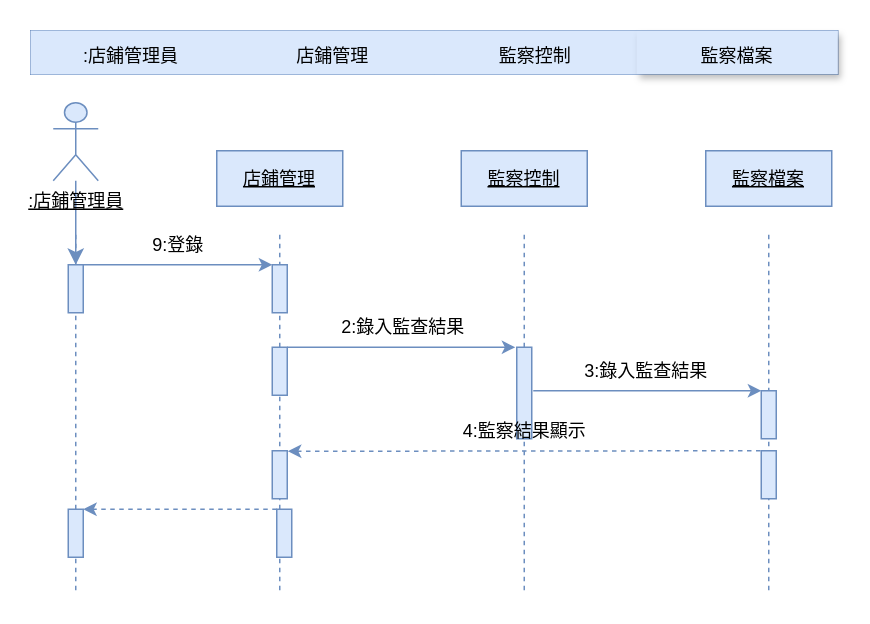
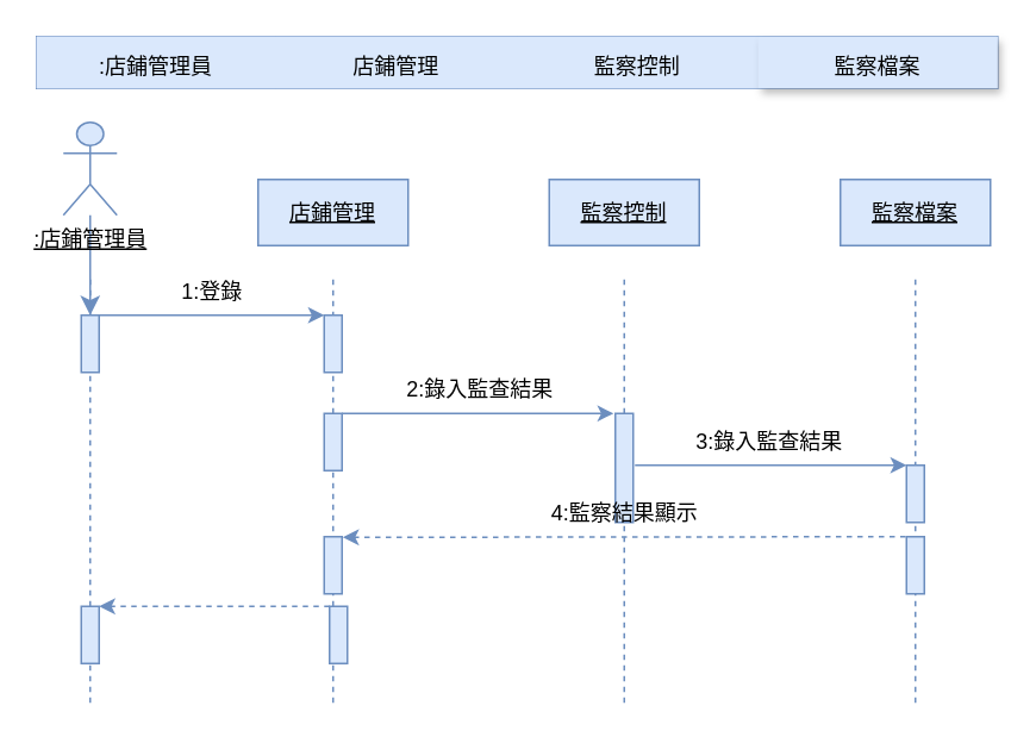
  <mxCell id="0" />
  <mxCell id="1" parent="0" />
  <mxCell id="2" value="" style="edgeStyle=none;curved=1;rounded=0;orthogonalLoop=1;jettySize=auto;html=1;fontSize=12;startSize=8;endSize=8;fillColor=#dae8fc;strokeColor=#6c8ebf;" parent="1" source="3" target="12" edge="1"><mxGeometry relative="1" as="geometry" /></mxCell>
  <mxCell id="3" value="&lt;u&gt;:店鋪管理員&lt;/u&gt;" style="shape=umlActor;verticalLabelPosition=bottom;verticalAlign=top;html=1;strokeColor=#6c8ebf;fillColor=#dae8fc;labelBackgroundColor=none;" parent="1" vertex="1"><mxGeometry x="35" y="68" width="30" height="52" as="geometry" /></mxCell>
  <mxCell id="4" value="&lt;u&gt;店鋪管理&lt;/u&gt;" style="rounded=0;whiteSpace=wrap;html=1;strokeColor=#6c8ebf;fillColor=#dae8fc;labelBackgroundColor=none;" parent="1" vertex="1"><mxGeometry x="144" y="100" width="84" height="37" as="geometry" /></mxCell>
  <mxCell id="5" value="&lt;u&gt;監察檔案&lt;/u&gt;" style="rounded=0;whiteSpace=wrap;html=1;strokeColor=#6c8ebf;fillColor=#dae8fc;labelBackgroundColor=none;" parent="1" vertex="1"><mxGeometry x="470" y="100" width="84" height="37" as="geometry" /></mxCell>
  <mxCell id="6" value="&lt;u&gt;監察控制&lt;/u&gt;" style="rounded=0;whiteSpace=wrap;html=1;strokeColor=#6c8ebf;fillColor=#dae8fc;labelBackgroundColor=none;" parent="1" vertex="1"><mxGeometry x="307" y="100" width="84" height="37" as="geometry" /></mxCell>
  <mxCell id="7" value="" style="line;strokeWidth=1;direction=south;html=1;strokeColor=#6c8ebf;fillColor=#dae8fc;dashed=1;labelBackgroundColor=none;" parent="1" vertex="1"><mxGeometry x="45" y="156" width="10" height="238" as="geometry" /></mxCell>
  <mxCell id="8" value="" style="line;strokeWidth=1;direction=south;html=1;strokeColor=#6c8ebf;fillColor=#dae8fc;dashed=1;labelBackgroundColor=none;" parent="1" vertex="1"><mxGeometry x="344" y="156" width="10" height="238" as="geometry" /></mxCell>
  <mxCell id="9" value="" style="line;strokeWidth=1;direction=south;html=1;strokeColor=#6c8ebf;fillColor=#dae8fc;dashed=1;labelBackgroundColor=none;" parent="1" vertex="1"><mxGeometry x="181" y="156" width="10" height="238" as="geometry" /></mxCell>
  <mxCell id="10" value="" style="line;strokeWidth=1;direction=south;html=1;strokeColor=#6c8ebf;fillColor=#dae8fc;dashed=1;labelBackgroundColor=none;" parent="1" vertex="1"><mxGeometry x="507" y="156" width="10" height="238" as="geometry" /></mxCell>
  <mxCell id="11" value="" style="edgeStyle=orthogonalEdgeStyle;rounded=0;orthogonalLoop=1;jettySize=auto;html=1;curved=0;strokeColor=#6c8ebf;labelBackgroundColor=none;fontColor=default;fillColor=#dae8fc;" parent="1" edge="1"><mxGeometry relative="1" as="geometry"><mxPoint x="55" y="176" as="sourcePoint" /><mxPoint x="181" y="176" as="targetPoint" /></mxGeometry></mxCell>
  <mxCell id="12" value="" style="html=1;points=[[0,0,0,0,5],[0,1,0,0,-5],[1,0,0,0,5],[1,1,0,0,-5]];perimeter=orthogonalPerimeter;outlineConnect=0;targetShapes=umlLifeline;portConstraint=eastwest;newEdgeStyle={&quot;curved&quot;:0,&quot;rounded&quot;:0};strokeColor=#6c8ebf;fillColor=#dae8fc;labelBackgroundColor=none;" parent="1" vertex="1"><mxGeometry x="45" y="176" width="10" height="32" as="geometry" /></mxCell>
  <mxCell id="13" value="" style="html=1;points=[[0,0,0,0,5],[0,1,0,0,-5],[1,0,0,0,5],[1,1,0,0,-5]];perimeter=orthogonalPerimeter;outlineConnect=0;targetShapes=umlLifeline;portConstraint=eastwest;newEdgeStyle={&quot;curved&quot;:0,&quot;rounded&quot;:0};strokeColor=#6c8ebf;fillColor=#dae8fc;labelBackgroundColor=none;" parent="1" vertex="1"><mxGeometry x="181" y="176" width="10" height="32" as="geometry" /></mxCell>
- <mxCell id="14" value="9:登錄" style="text;html=1;align=center;verticalAlign=middle;resizable=0;points=[];autosize=1;strokeColor=none;fillColor=none;labelBackgroundColor=none;" parent="1" vertex="1"><mxGeometry x="92" y="150" width="52" height="26" as="geometry" /></mxCell>
+ <mxCell id="14" value="1:登錄" style="text;html=1;align=center;verticalAlign=middle;resizable=0;points=[];autosize=1;strokeColor=none;fillColor=none;labelBackgroundColor=none;" parent="1" vertex="1"><mxGeometry x="92" y="150" width="52" height="26" as="geometry" /></mxCell>
  <mxCell id="15" value="" style="html=1;points=[[0,0,0,0,5],[0,1,0,0,-5],[1,0,0,0,5],[1,1,0,0,-5]];perimeter=orthogonalPerimeter;outlineConnect=0;targetShapes=umlLifeline;portConstraint=eastwest;newEdgeStyle={&quot;curved&quot;:0,&quot;rounded&quot;:0};strokeColor=#6c8ebf;fillColor=#dae8fc;labelBackgroundColor=none;" parent="1" vertex="1"><mxGeometry x="181" y="231" width="10" height="32" as="geometry" /></mxCell>
  <mxCell id="16" value="" style="html=1;points=[[0,0,0,0,5],[0,1,0,0,-5],[1,0,0,0,5],[1,1,0,0,-5]];perimeter=orthogonalPerimeter;outlineConnect=0;targetShapes=umlLifeline;portConstraint=eastwest;newEdgeStyle={&quot;curved&quot;:0,&quot;rounded&quot;:0};strokeColor=#6c8ebf;fillColor=#dae8fc;labelBackgroundColor=none;" parent="1" vertex="1"><mxGeometry x="344" y="231" width="10" height="61" as="geometry" /></mxCell>
  <mxCell id="17" value="" style="edgeStyle=orthogonalEdgeStyle;rounded=0;orthogonalLoop=1;jettySize=auto;html=1;curved=0;strokeColor=#6c8ebf;labelBackgroundColor=none;fontColor=default;fillColor=#dae8fc;" parent="1" edge="1"><mxGeometry relative="1" as="geometry"><mxPoint x="191" y="231" as="sourcePoint" /><mxPoint x="343" y="231" as="targetPoint" /></mxGeometry></mxCell>
  <mxCell id="18" value="2:錄入監查結果" style="text;html=1;align=center;verticalAlign=middle;resizable=0;points=[];autosize=1;strokeColor=none;fillColor=none;labelBackgroundColor=none;" parent="1" vertex="1"><mxGeometry x="218" y="205" width="100" height="26" as="geometry" /></mxCell>
  <mxCell id="19" value="" style="html=1;points=[[0,0,0,0,5],[0,1,0,0,-5],[1,0,0,0,5],[1,1,0,0,-5]];perimeter=orthogonalPerimeter;outlineConnect=0;targetShapes=umlLifeline;portConstraint=eastwest;newEdgeStyle={&quot;curved&quot;:0,&quot;rounded&quot;:0};strokeColor=#6c8ebf;fillColor=#dae8fc;labelBackgroundColor=none;" parent="1" vertex="1"><mxGeometry x="507" y="260" width="10" height="32" as="geometry" /></mxCell>
  <mxCell id="20" value="" style="edgeStyle=orthogonalEdgeStyle;rounded=0;orthogonalLoop=1;jettySize=auto;html=1;curved=0;strokeColor=#6c8ebf;labelBackgroundColor=none;fontColor=default;fillColor=#dae8fc;" parent="1" edge="1"><mxGeometry relative="1" as="geometry"><mxPoint x="355" y="260" as="sourcePoint" /><mxPoint x="507" y="260" as="targetPoint" /></mxGeometry></mxCell>
  <mxCell id="21" value="3:錄入監查結果" style="text;html=1;align=center;verticalAlign=middle;resizable=0;points=[];autosize=1;strokeColor=none;fillColor=none;labelBackgroundColor=none;" parent="1" vertex="1"><mxGeometry x="380" y="234" width="100" height="26" as="geometry" /></mxCell>
  <mxCell id="22" value="" style="rounded=0;orthogonalLoop=1;jettySize=auto;html=1;strokeColor=#6c8ebf;dashed=1;labelBackgroundColor=none;fontColor=default;entryX=1.043;entryY=0.011;entryDx=0;entryDy=0;entryPerimeter=0;fillColor=#dae8fc;" parent="1" target="24" edge="1"><mxGeometry relative="1" as="geometry"><mxPoint x="506.5" y="300" as="sourcePoint" /><mxPoint x="353.5" y="305" as="targetPoint" /></mxGeometry></mxCell>
  <mxCell id="23" value="" style="html=1;points=[[0,0,0,0,5],[0,1,0,0,-5],[1,0,0,0,5],[1,1,0,0,-5]];perimeter=orthogonalPerimeter;outlineConnect=0;targetShapes=umlLifeline;portConstraint=eastwest;newEdgeStyle={&quot;curved&quot;:0,&quot;rounded&quot;:0};strokeColor=#6c8ebf;fillColor=#dae8fc;labelBackgroundColor=none;" parent="1" vertex="1"><mxGeometry x="507" y="300" width="10" height="32" as="geometry" /></mxCell>
  <mxCell id="24" value="" style="html=1;points=[[0,0,0,0,5],[0,1,0,0,-5],[1,0,0,0,5],[1,1,0,0,-5]];perimeter=orthogonalPerimeter;outlineConnect=0;targetShapes=umlLifeline;portConstraint=eastwest;newEdgeStyle={&quot;curved&quot;:0,&quot;rounded&quot;:0};strokeColor=#6c8ebf;fillColor=#dae8fc;labelBackgroundColor=none;" parent="1" vertex="1"><mxGeometry x="181" y="300" width="10" height="32" as="geometry" /></mxCell>
  <mxCell id="25" value="" style="rounded=0;orthogonalLoop=1;jettySize=auto;html=1;strokeColor=#6c8ebf;labelBackgroundColor=none;fontColor=default;entryX=0.763;entryY=0.14;entryDx=0;entryDy=0;entryPerimeter=0;dashed=1;fillColor=#dae8fc;" parent="1" edge="1" source="26"><mxGeometry relative="1" as="geometry"><mxPoint x="347.4" y="340.41" as="sourcePoint" /><mxPoint x="55" y="339.004" as="targetPoint" /></mxGeometry></mxCell>
  <mxCell id="26" value="" style="html=1;points=[[0,0,0,0,5],[0,1,0,0,-5],[1,0,0,0,5],[1,1,0,0,-5]];perimeter=orthogonalPerimeter;outlineConnect=0;targetShapes=umlLifeline;portConstraint=eastwest;newEdgeStyle={&quot;curved&quot;:0,&quot;rounded&quot;:0};strokeColor=#6c8ebf;fillColor=#dae8fc;labelBackgroundColor=none;" parent="1" vertex="1"><mxGeometry x="184" y="339" width="10" height="32" as="geometry" /></mxCell>
  <mxCell id="27" value="" style="html=1;points=[[0,0,0,0,5],[0,1,0,0,-5],[1,0,0,0,5],[1,1,0,0,-5]];perimeter=orthogonalPerimeter;outlineConnect=0;targetShapes=umlLifeline;portConstraint=eastwest;newEdgeStyle={&quot;curved&quot;:0,&quot;rounded&quot;:0};strokeColor=#6c8ebf;fillColor=#dae8fc;labelBackgroundColor=none;" parent="1" vertex="1"><mxGeometry x="45" y="339" width="10" height="32" as="geometry" /></mxCell>
  <mxCell id="28" value="4:監察結果顯示" style="text;html=1;align=center;verticalAlign=middle;resizable=0;points=[];autosize=1;strokeColor=none;fillColor=none;labelBackgroundColor=none;" parent="1" vertex="1"><mxGeometry x="299" y="274" width="100" height="26" as="geometry" /></mxCell>
  <mxCell id="29" value="" style="shape=table;startSize=0;container=1;collapsible=0;childLayout=tableLayout;fontSize=16;strokeColor=#6c8ebf;fillColor=#dae8fc;swimlaneFillColor=none;gradientDirection=south;rounded=1;" parent="1" vertex="1"><mxGeometry x="20" y="20" width="538" height="29" as="geometry" /></mxCell>
  <mxCell id="30" style="shape=tableRow;horizontal=0;startSize=0;swimlaneHead=0;swimlaneBody=0;strokeColor=#6c8ebf;top=0;left=0;bottom=0;right=0;collapsible=0;dropTarget=0;fillColor=#dae8fc;points=[[0,0.5],[1,0.5]];portConstraint=eastwest;fontSize=16;" parent="29" vertex="1"><mxGeometry width="538" height="29" as="geometry" /></mxCell>
  <mxCell id="31" value="&lt;font style=&quot;font-size: 12px;&quot;&gt;:店鋪管理員&lt;/font&gt;" style="shape=partialRectangle;html=1;whiteSpace=wrap;connectable=0;strokeColor=#6c8ebf;overflow=hidden;fillColor=#dae8fc;top=0;left=0;bottom=0;right=0;pointerEvents=1;fontSize=16;" parent="30" vertex="1"><mxGeometry width="134" height="29" as="geometry"><mxRectangle width="134" height="29" as="alternateBounds" /></mxGeometry></mxCell>
  <mxCell id="32" value="&lt;font style=&quot;font-size: 12px;&quot;&gt;店鋪管理&lt;/font&gt;" style="shape=partialRectangle;html=1;whiteSpace=wrap;connectable=0;strokeColor=#6c8ebf;overflow=hidden;fillColor=#dae8fc;top=0;left=0;bottom=0;right=0;pointerEvents=1;fontSize=16;" parent="30" vertex="1"><mxGeometry x="134" width="135" height="29" as="geometry"><mxRectangle width="135" height="29" as="alternateBounds" /></mxGeometry></mxCell>
  <mxCell id="33" value="&lt;span style=&quot;font-size: 12px;&quot;&gt;監察控制&lt;/span&gt;" style="shape=partialRectangle;html=1;whiteSpace=wrap;connectable=0;strokeColor=#6c8ebf;overflow=hidden;fillColor=#dae8fc;top=0;left=0;bottom=0;right=0;pointerEvents=1;fontSize=16;" parent="30" vertex="1"><mxGeometry x="269" width="135" height="29" as="geometry"><mxRectangle width="135" height="29" as="alternateBounds" /></mxGeometry></mxCell>
  <mxCell id="34" value="&lt;font style=&quot;font-size: 12px;&quot;&gt;監察檔案&lt;/font&gt;" style="shape=partialRectangle;html=1;whiteSpace=wrap;connectable=0;strokeColor=#6c8ebf;overflow=hidden;fillColor=#dae8fc;top=0;left=0;bottom=0;right=0;pointerEvents=1;fontSize=16;shadow=1;" parent="30" vertex="1"><mxGeometry x="404" width="134" height="29" as="geometry"><mxRectangle width="134" height="29" as="alternateBounds" /></mxGeometry></mxCell>
